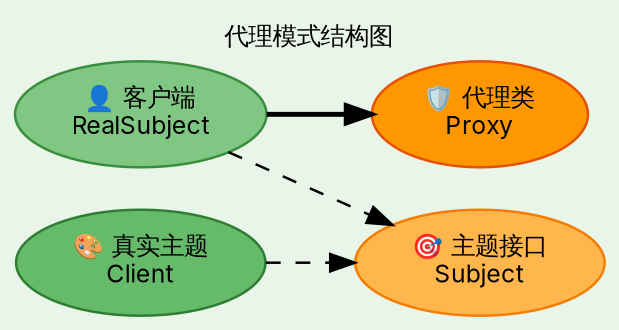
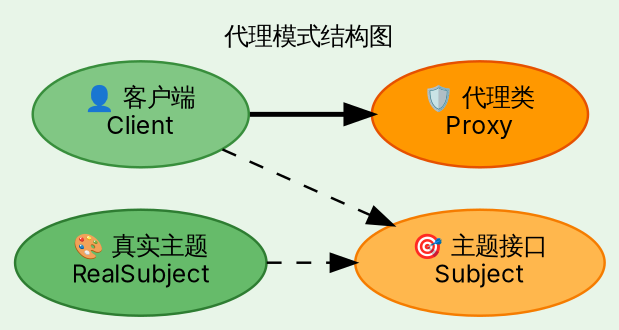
  digraph {
    bgcolor="#e8f5e8"
    fontname=Inter
    fontsize=10
    label="代理模式结构图"
    labelloc=t
    rankdir=LR
    node [fontname=Inter fontsize=10 style="filled,rounded"]
    edge [fontname=Inter fontsize=8 style=dashed]
-   n1 [color="#388e3c" fillcolor="#81c784" label="👤 客户端\nRealSubject"]
+   n1 [color="#388e3c" fillcolor="#81c784" label="👤 客户端\nClient"]
    n2 [color="#e65100" fillcolor="#ff9800" label="🛡️ 代理类\nProxy"]
    n3 [color="#f57c00" fillcolor="#ffb74d" label="🎯 主题接口\nSubject"]
-   n4 [color="#2e7d32" fillcolor="#66bb6a" label="🎨 真实主题\nClient"]
+   n4 [color="#2e7d32" fillcolor="#66bb6a" label="🎨 真实主题\nRealSubject"]
    n1 -> n2 [style=bold]
    n1 -> n3
    n4 -> n3
  }
